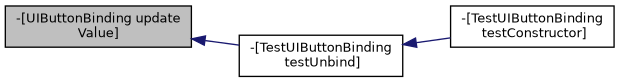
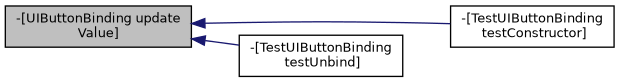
  digraph {
    rankdir=LR
    node [color=black fontname=Helvetica fontsize=10 shape=record]
    edge [color=midnightblue dir=back fontname=Helvetica fontsize=10 labelfontname=Helvetica labelfontsize=10 style=solid]
    n1 [fillcolor=grey75 fontcolor=black height=0.2 label="-[UIButtonBinding update\lValue]" style=filled width=0.4]
    n2 [height=0.2 label="-[TestUIButtonBinding\l testConstructor]" width=0.4]
    n3 [height=0.2 label="-[TestUIButtonBinding\l testUnbind]" width=0.4]
-   n3 -> n2
+   n1 -> n2
    n1 -> n3
  }
